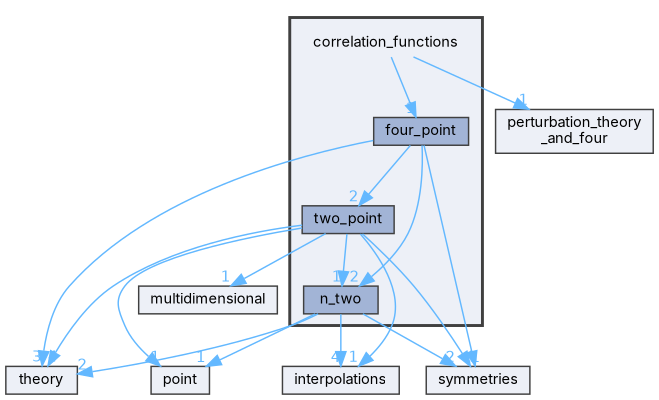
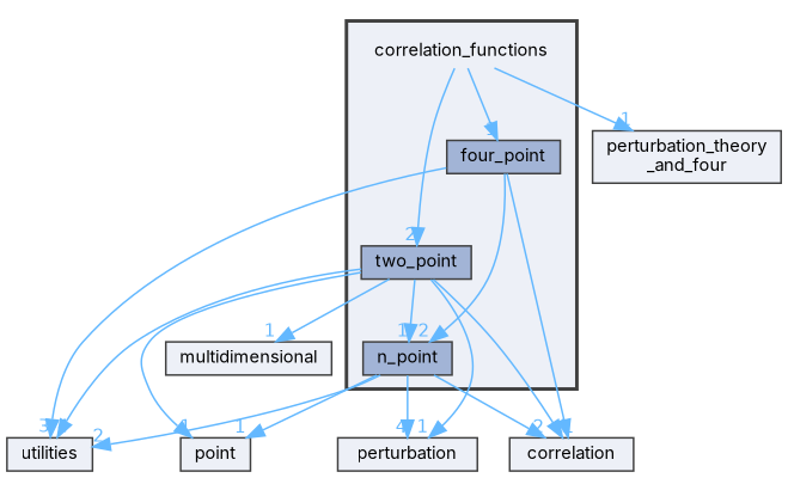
  digraph {
    compound=true
    fontname=Inter
    node [fontname=Inter fontsize=10 shape=box color=grey25 fillcolor="#edf0f7" style=filled]
    edge [color=steelblue1 fontcolor=steelblue1 fontname=Inter fontsize=10 headlabel=1 labeldistance=1.5 labelfontname=Helvetica labelfontsize=10]
    n1 [height=0.2 label=correlation_functions shape=plaintext width=0.4 color="" fillcolor="" style=""]
    n2 [fillcolor="#a2b4d6" height=0.2 label=four_point width=0.4]
-   n3 [fillcolor="#a2b4d6" height=0.2 label=n_two width=0.4]
+   n3 [fillcolor="#a2b4d6" height=0.2 label=n_point width=0.4]
    n4 [fillcolor="#a2b4d6" height=0.2 label=two_point width=0.4]
    n5 [height=0.2 label="perturbation_theory\l_and_four" width=0.4]
-   n6 [height=0.2 label=theory width=0.4]
-   n7 [height=0.2 label=symmetries width=0.4]
+   n6 [height=0.2 label=utilities width=0.4]
+   n7 [height=0.2 label=correlation width=0.4]
    n8 [height=0.2 label=point width=0.4]
-   n9 [height=0.2 label=interpolations width=0.4]
+   n9 [height=0.2 label=perturbation width=0.4]
    n10 [height=0.2 label=multidimensional width=0.4]
    subgraph cluster_1 {
      bgcolor="#edf0f7"
      fontsize=10
      pencolor=grey25
      style="filled,bold"
      n1
      n2
      n3
      n4
    }
    n1 -> n2
-   n2 -> n4 [headlabel=2]
+   n1 -> n4 [headlabel=2]
    n1 -> n5
    n2 -> n3 [headlabel=2]
    n2 -> n6 [headlabel=3]
    n2 -> n7 [headlabel=4]
    n3 -> n6 [headlabel=2]
    n3 -> n7 [headlabel=2]
    n3 -> n8
    n3 -> n9 [headlabel=4]
    n4 -> n3
    n4 -> n6 [headlabel=4]
    n4 -> n7
    n4 -> n8
    n4 -> n9
    n4 -> n10
  }
